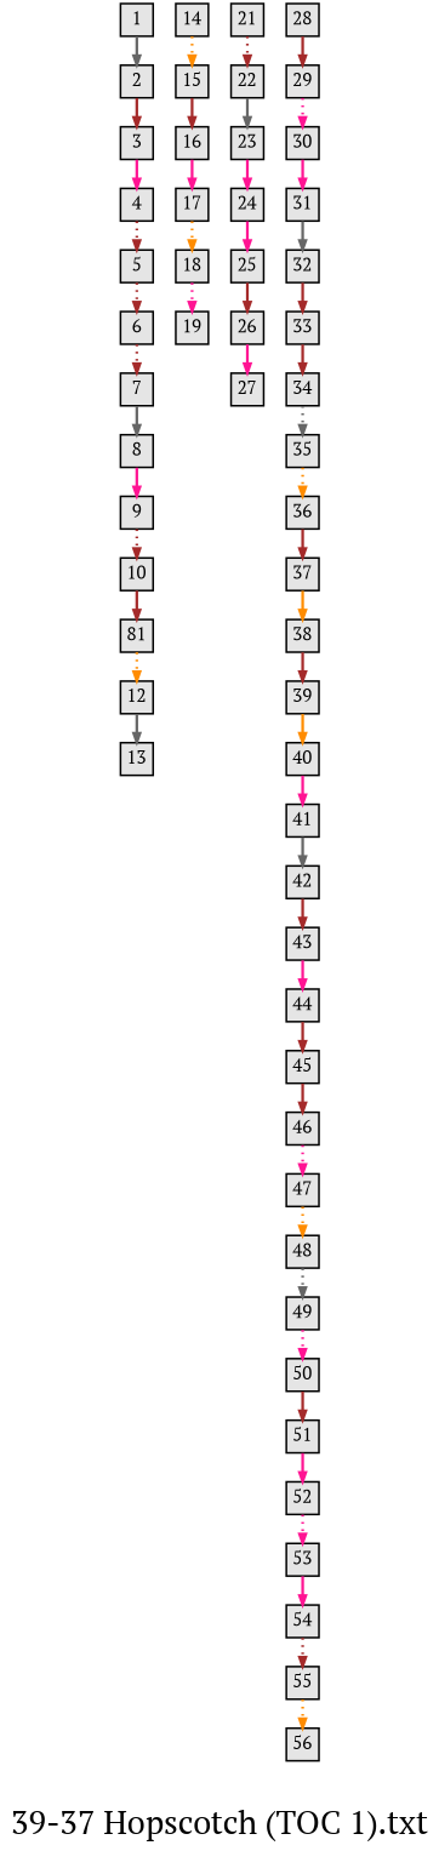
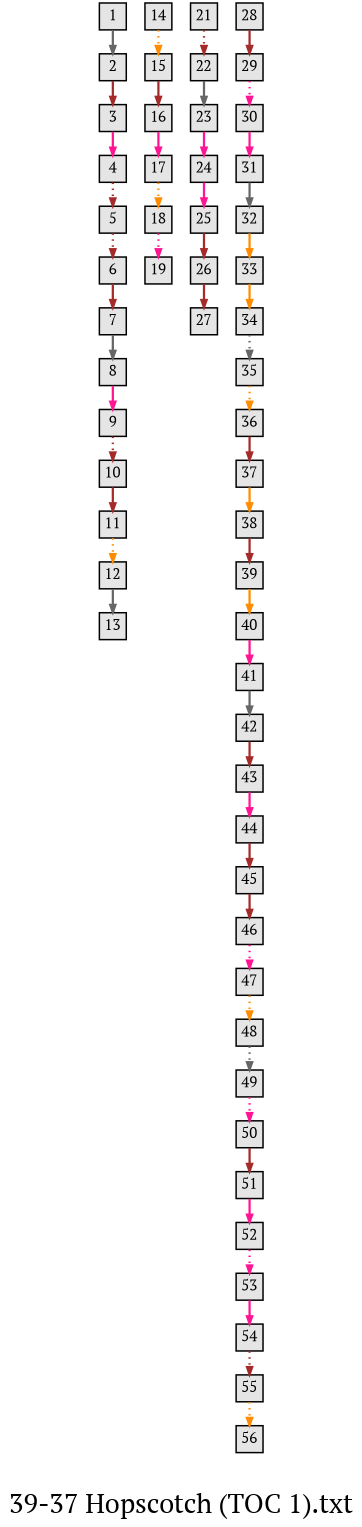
  digraph {
    fontname="PT Serif"
    fontsize=36
    label="39-37 Hopscotch (TOC 1).txt"
    nodesep=0.35
    ordering=out
    rankdir=TB
    ranksep=0.45
    node [fillcolor=grey90 fixedsize=true fontname="PT Serif" fontsize=20 labelfloat=true margin="0,0" penwidth=2 regular=true shape=rect style=filled]
    edge [color=brown fontname="PT Serif" fontsize=12 labelfloat=true penwidth=3 style=dotted]
    1
    2
    3
    4
    5
    6
    7
    8
    9
    10
-   11 [label=81]
+   11
    12
    13
    14
    15
    16
    17
    18
    19
    21
    22
    23
    24
    25
    26
    27
    28
    29
    30
    31
    32
    33
    34
    35
    36
    37
    38
    39
    40
    41
    42
    43
    44
    45
    46
    47
    48
    49
    50
    51
    52
    53
    54
    55
    56
    1 -> 2 [color=gray40 style=bold]
    2 -> 3 [style=solid]
    3 -> 4 [color=deeppink style=bold]
    4 -> 5
    5 -> 6
-   6 -> 7
+   6 -> 7 [style=solid]
    7 -> 8 [color=gray40 style=bold]
    8 -> 9 [color=deeppink style=solid]
    9 -> 10
    10 -> 11 [style=bold]
    11 -> 12 [color=darkorange]
    12 -> 13 [color=gray40 style=bold]
    14 -> 15 [color=darkorange]
    15 -> 16 [style=solid]
    16 -> 17 [color=deeppink style=solid]
    17 -> 18 [color=darkorange]
    18 -> 19 [color=deeppink]
    21 -> 22
    22 -> 23 [color=gray40 style=bold]
    23 -> 24 [color=deeppink style=bold]
    24 -> 25 [color=deeppink style=bold]
    25 -> 26 [style=solid]
-   26 -> 27 [color=deeppink style=bold]
+   26 -> 27 [style=bold]
    28 -> 29 [style=bold]
    29 -> 30 [color=deeppink]
    30 -> 31 [color=deeppink style=bold]
    31 -> 32 [color=gray40 style=bold]
-   32 -> 33 [style=bold]
-   33 -> 34 [style=solid]
+   32 -> 33 [color=darkorange style=bold]
+   33 -> 34 [color=darkorange style=solid]
    34 -> 35 [color=gray40]
    35 -> 36 [color=darkorange]
    36 -> 37 [style=solid]
    37 -> 38 [color=darkorange style=solid]
    38 -> 39 [style=solid]
    39 -> 40 [color=darkorange style=bold]
    40 -> 41 [color=deeppink style=bold]
    41 -> 42 [color=gray40 style=solid]
    42 -> 43 [style=bold]
    43 -> 44 [color=deeppink style=solid]
    44 -> 45 [style=solid]
    45 -> 46 [style=solid]
    46 -> 47 [color=deeppink]
    47 -> 48 [color=darkorange]
    48 -> 49 [color=gray40]
    49 -> 50 [color=deeppink]
    50 -> 51 [style=solid]
    51 -> 52 [color=deeppink style=bold]
    52 -> 53 [color=deeppink]
    53 -> 54 [color=deeppink style=solid]
    54 -> 55
    55 -> 56 [color=darkorange]
  }
